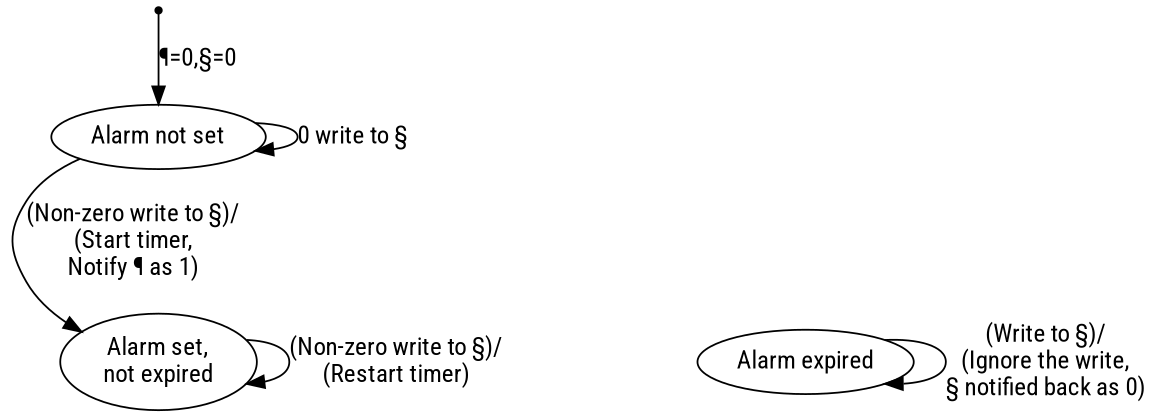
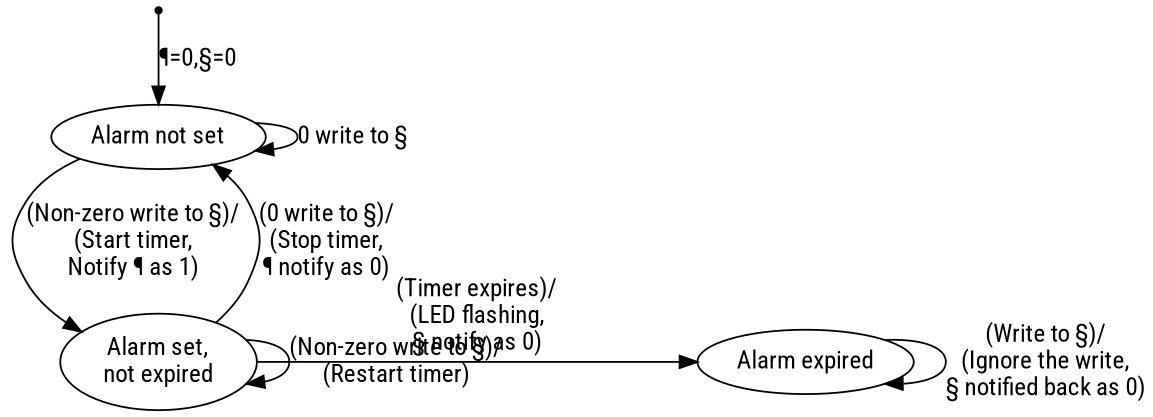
  digraph {
    fontname="Roboto Condensed"
    rankdir=TB
    node [fontname="Roboto Condensed"]
    edge [fontname="Roboto Condensed"]
    z [shape=point]
    n2 [label="Alarm set,\nnot expired"]
    n3 [label="Alarm expired"]
    n4 [label="Alarm not set"]
    subgraph sub_1 {
      rank=source
      z
    }
    subgraph sub_2 {
      rank=same
      n2
      n3
    }
    z -> n4 [label="¶=0,§=0"]
    n2 -> n2 [label="(Non-zero write to §)/\n(Restart timer)"]
+   n2 -> n3 [label="(Timer expires)/\n(LED flashing,\n§ notify as 0)"]
+   n2 -> n4 [label="(0 write to §)/\n(Stop timer,\n¶ notify as 0)"]
    n3 -> n3 [label="(Write to §)/\n(Ignore the write,\n§ notified back as 0)"]
    n4 -> n2 [label="(Non-zero write to §)/\n(Start timer,\nNotify ¶ as 1)"]
    n4 -> n4 [label="0 write to §"]
  }
